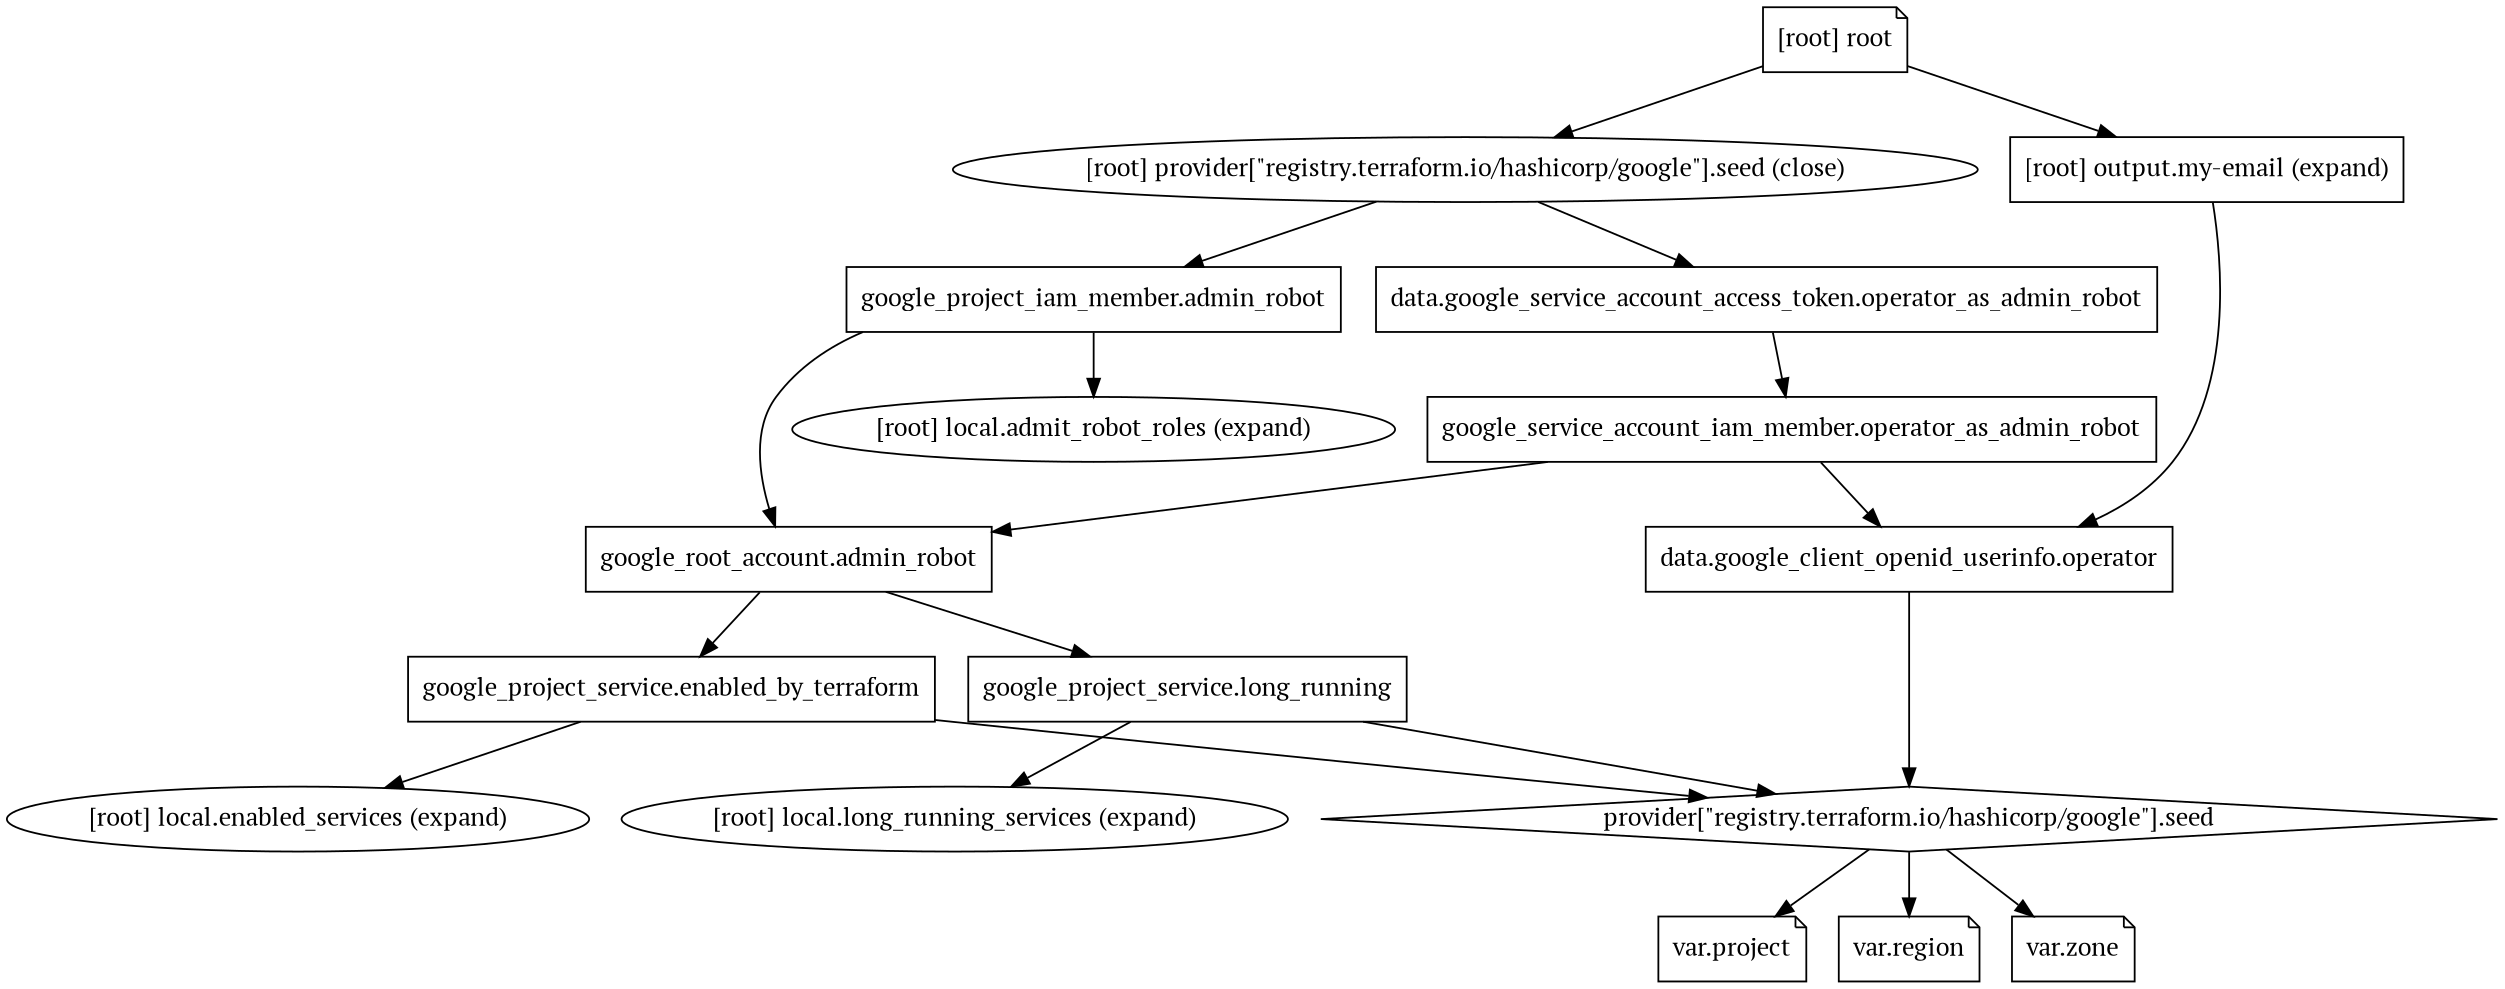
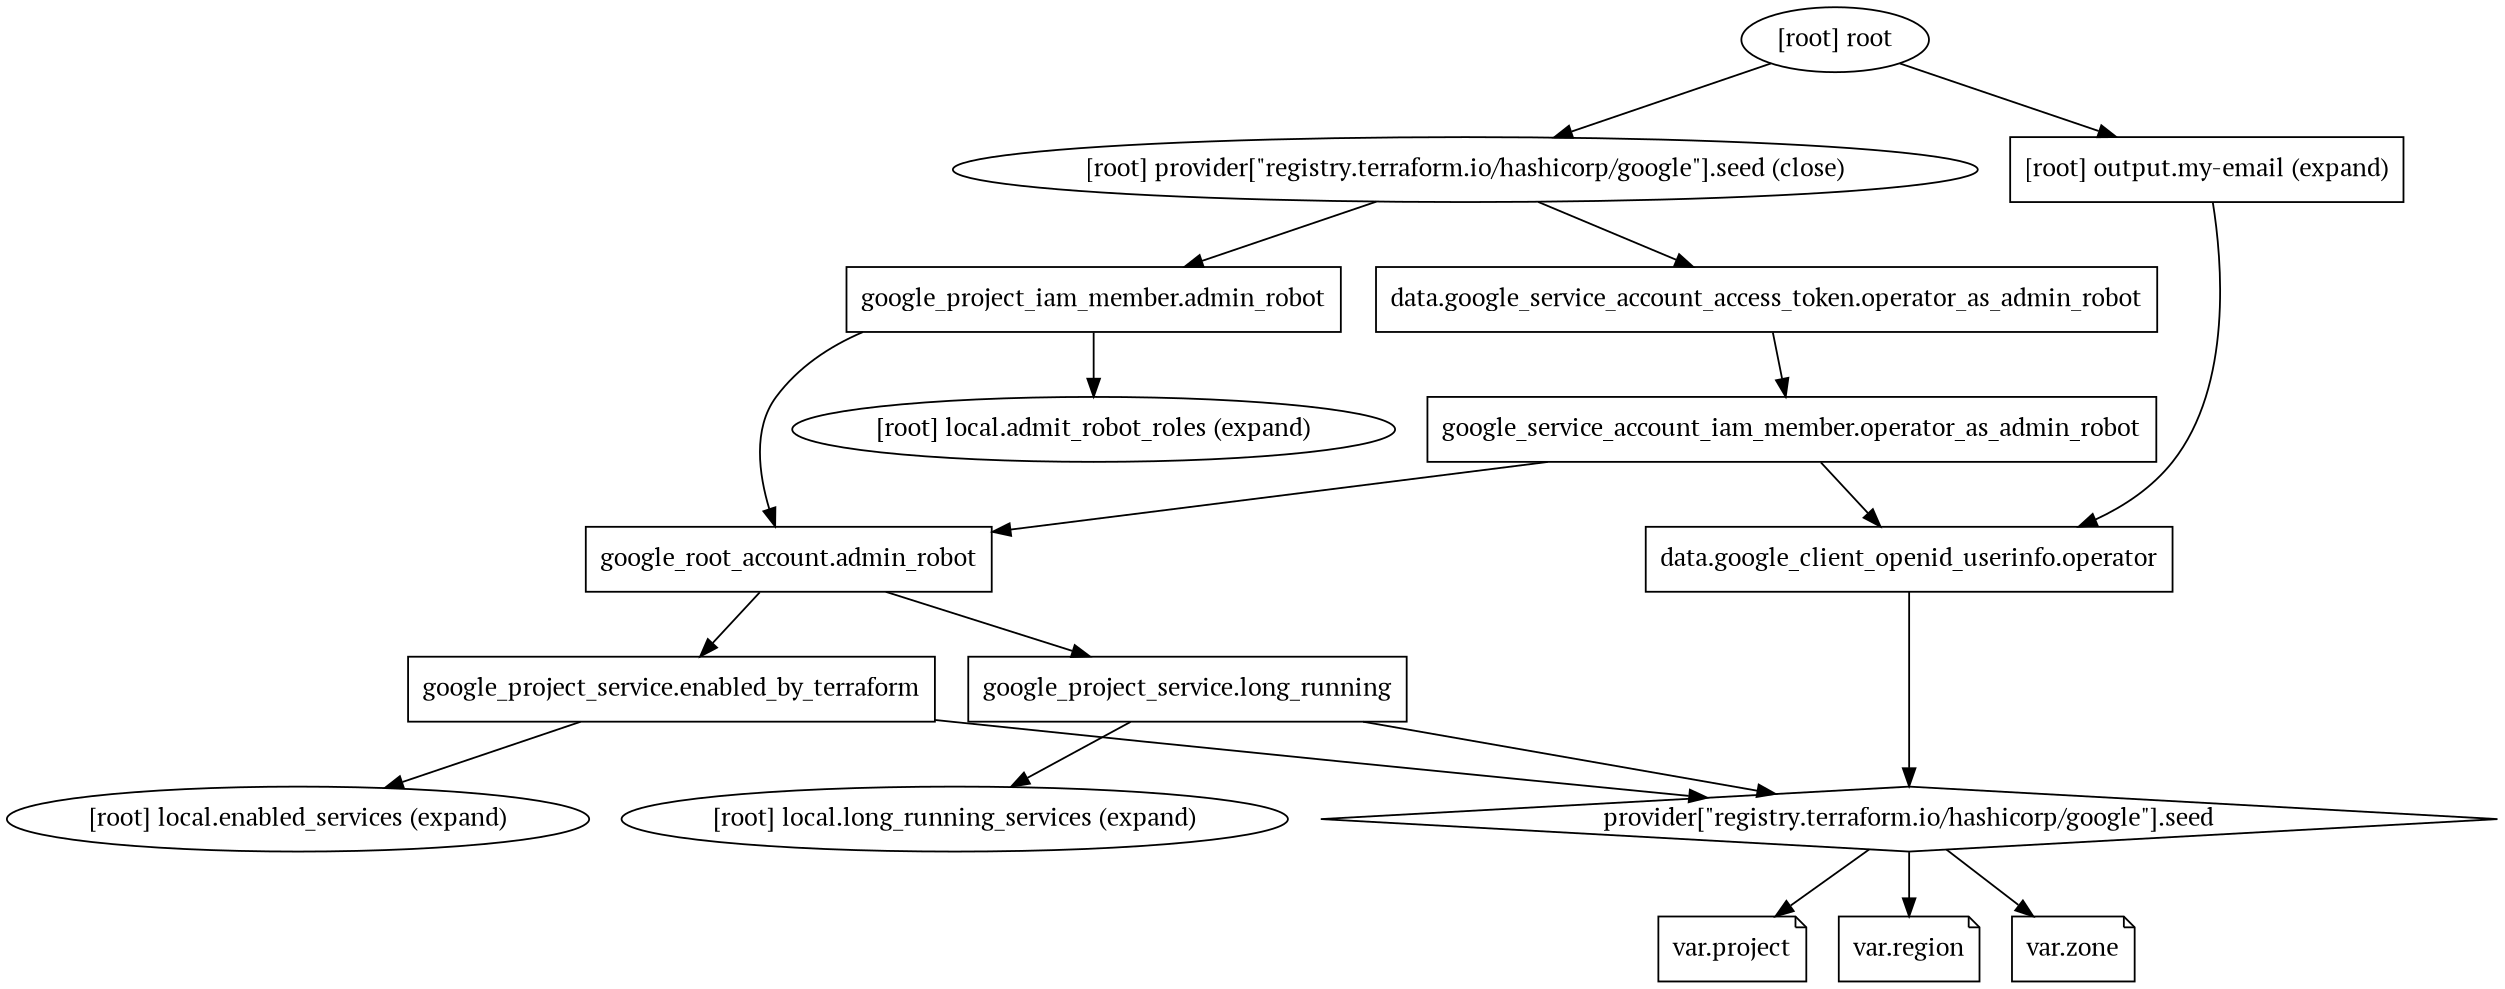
  digraph {
    compound=true
    fontname="PT Serif"
    newrank=true
    node [fontname="PT Serif" shape=box]
    edge [fontname="PT Serif"]
    n1 [label="data.google_client_openid_userinfo.operator"]
    n2 [label="provider[\"registry.terraform.io/hashicorp/google\"].seed" shape=diamond]
    n3 [label="data.google_service_account_access_token.operator_as_admin_robot"]
    n4 [label="google_service_account_iam_member.operator_as_admin_robot"]
    n5 [label="google_project_iam_member.admin_robot"]
    n6 [label="google_root_account.admin_robot"]
    "[root] local.admit_robot_roles (expand)" [shape=""]
    n8 [label="google_project_service.enabled_by_terraform"]
    "[root] local.enabled_services (expand)" [shape=""]
    n10 [label="google_project_service.long_running"]
    "[root] local.long_running_services (expand)" [shape=""]
    n12 [label="var.project" shape=note]
    n13 [label="var.region" shape=note]
    n14 [label="var.zone" shape=note]
    "[root] output.my-email (expand)"
    "[root] provider[\"registry.terraform.io/hashicorp/google\"].seed (close)" [shape=""]
-   "[root] root" [shape=note]
+   "[root] root" [shape=""]
    subgraph sub_1 {
      n1
      n2
      n3
      n4
      n5
      n6
      "[root] local.admit_robot_roles (expand)"
      n8
      "[root] local.enabled_services (expand)"
      n10
      "[root] local.long_running_services (expand)"
      n12
      n13
      n14
      "[root] output.my-email (expand)"
      "[root] provider[\"registry.terraform.io/hashicorp/google\"].seed (close)"
      "[root] root"
    }
    n1 -> n2
    n2 -> n12
    n2 -> n13
    n2 -> n14
    n3 -> n4
    n4 -> n1
    n4 -> n6
    n5 -> n6
    n5 -> "[root] local.admit_robot_roles (expand)"
    n6 -> n8
    n6 -> n10
    n8 -> n2
    n8 -> "[root] local.enabled_services (expand)"
    n10 -> n2
    n10 -> "[root] local.long_running_services (expand)"
    "[root] output.my-email (expand)" -> n1
    "[root] provider[\"registry.terraform.io/hashicorp/google\"].seed (close)" -> n3
    "[root] provider[\"registry.terraform.io/hashicorp/google\"].seed (close)" -> n5
    "[root] root" -> "[root] output.my-email (expand)"
    "[root] root" -> "[root] provider[\"registry.terraform.io/hashicorp/google\"].seed (close)"
  }
